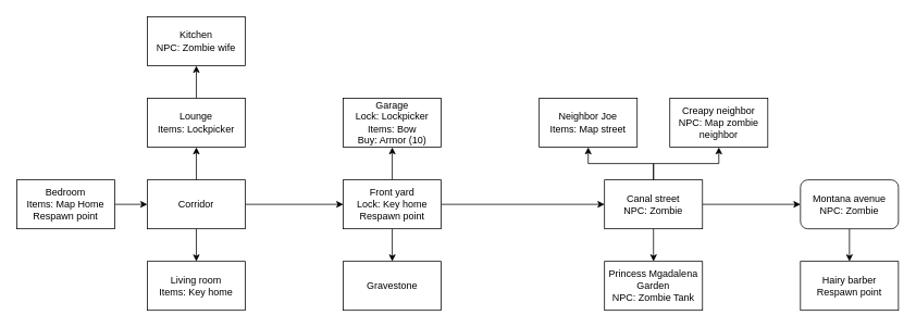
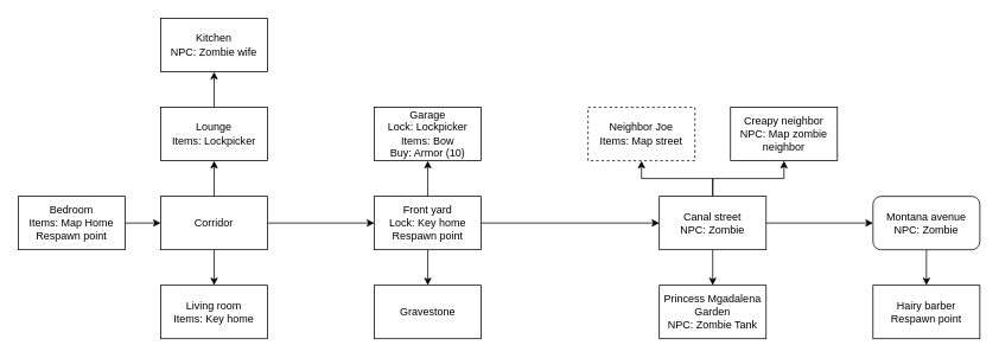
  <mxCell id="0" />
  <mxCell id="1" parent="0" />
  <mxCell id="2" style="edgeStyle=orthogonalEdgeStyle;rounded=0;orthogonalLoop=1;jettySize=auto;html=1;entryX=0;entryY=0.5;entryDx=0;entryDy=0;" parent="1" source="3" target="10" edge="1"><mxGeometry relative="1" as="geometry" /></mxCell>
  <mxCell id="3" value="&lt;div&gt;Bedroom&lt;/div&gt;&lt;div&gt;Items: Map Home&lt;br&gt;&lt;/div&gt;&lt;div&gt;Respawn point&lt;br&gt;&lt;/div&gt;" style="rounded=0;whiteSpace=wrap;html=1;" parent="1" vertex="1"><mxGeometry x="20" y="220" width="120" height="60" as="geometry" /></mxCell>
  <mxCell id="4" value="&lt;div&gt;Kitchen&lt;/div&gt;&lt;div&gt;NPC: Zombie wife&lt;br&gt;&lt;/div&gt;" style="rounded=0;whiteSpace=wrap;html=1;" parent="1" vertex="1"><mxGeometry x="180" y="20" width="120" height="60" as="geometry" /></mxCell>
  <mxCell id="5" style="edgeStyle=orthogonalEdgeStyle;rounded=0;orthogonalLoop=1;jettySize=auto;html=1;entryX=0.5;entryY=1;entryDx=0;entryDy=0;" parent="1" source="6" target="4" edge="1"><mxGeometry relative="1" as="geometry" /></mxCell>
  <mxCell id="6" value="&lt;div&gt;Lounge&lt;/div&gt;&lt;div&gt;Items: Lockpicker&lt;br&gt;&lt;/div&gt;" style="rounded=0;whiteSpace=wrap;html=1;" parent="1" vertex="1"><mxGeometry x="180" y="120" width="120" height="60" as="geometry" /></mxCell>
  <mxCell id="7" style="edgeStyle=orthogonalEdgeStyle;rounded=0;orthogonalLoop=1;jettySize=auto;html=1;entryX=0.5;entryY=1;entryDx=0;entryDy=0;" parent="1" source="10" target="6" edge="1"><mxGeometry relative="1" as="geometry" /></mxCell>
  <mxCell id="8" style="edgeStyle=orthogonalEdgeStyle;rounded=0;orthogonalLoop=1;jettySize=auto;html=1;entryX=0.5;entryY=0;entryDx=0;entryDy=0;" parent="1" source="10" target="11" edge="1"><mxGeometry relative="1" as="geometry"><Array as="points"><mxPoint x="240" y="320" /><mxPoint x="240" y="320" /></Array></mxGeometry></mxCell>
  <mxCell id="9" style="edgeStyle=orthogonalEdgeStyle;rounded=0;orthogonalLoop=1;jettySize=auto;html=1;entryX=0;entryY=0.5;entryDx=0;entryDy=0;" parent="1" source="10" target="15" edge="1"><mxGeometry relative="1" as="geometry" /></mxCell>
  <mxCell id="10" value="Corridor" style="rounded=0;whiteSpace=wrap;html=1;" parent="1" vertex="1"><mxGeometry x="180" y="220" width="120" height="60" as="geometry" /></mxCell>
  <mxCell id="11" value="&lt;div&gt;Living room&lt;/div&gt;&lt;div&gt;Items: Key home&lt;br&gt;&lt;/div&gt;" style="rounded=0;whiteSpace=wrap;html=1;" parent="1" vertex="1"><mxGeometry x="180" y="320" width="120" height="60" as="geometry" /></mxCell>
  <mxCell id="12" style="edgeStyle=orthogonalEdgeStyle;rounded=0;orthogonalLoop=1;jettySize=auto;html=1;entryX=0.5;entryY=1;entryDx=0;entryDy=0;" parent="1" source="15" target="16" edge="1"><mxGeometry relative="1" as="geometry" /></mxCell>
  <mxCell id="13" style="edgeStyle=orthogonalEdgeStyle;rounded=0;orthogonalLoop=1;jettySize=auto;html=1;entryX=0.5;entryY=0;entryDx=0;entryDy=0;" parent="1" source="15" target="17" edge="1"><mxGeometry relative="1" as="geometry" /></mxCell>
  <mxCell id="14" style="edgeStyle=orthogonalEdgeStyle;rounded=0;orthogonalLoop=1;jettySize=auto;html=1;entryX=0;entryY=0.5;entryDx=0;entryDy=0;" parent="1" source="15" target="22" edge="1"><mxGeometry relative="1" as="geometry" /></mxCell>
  <mxCell id="15" value="&lt;div&gt;Front yard&lt;/div&gt;&lt;div&gt;Lock: Key home&lt;/div&gt;Respawn point" style="rounded=0;whiteSpace=wrap;html=1;" parent="1" vertex="1"><mxGeometry x="420" y="220" width="120" height="60" as="geometry" /></mxCell>
  <mxCell id="16" value="&lt;div&gt;Garage&lt;/div&gt;&lt;div&gt;Lock: Lockpicker&lt;br&gt;&lt;/div&gt;&lt;div&gt;Items: Bow&lt;/div&gt;&lt;div&gt;Buy: Armor (10)&lt;br&gt;&lt;/div&gt;" style="rounded=0;whiteSpace=wrap;html=1;" parent="1" vertex="1"><mxGeometry x="420" y="120" width="120" height="60" as="geometry" /></mxCell>
  <mxCell id="17" value="Gravestone" style="rounded=0;whiteSpace=wrap;html=1;" parent="1" vertex="1"><mxGeometry x="420" y="320" width="120" height="60" as="geometry" /></mxCell>
  <mxCell id="18" style="edgeStyle=orthogonalEdgeStyle;rounded=0;orthogonalLoop=1;jettySize=auto;html=1;entryX=0.5;entryY=1;entryDx=0;entryDy=0;" parent="1" source="22" target="23" edge="1"><mxGeometry relative="1" as="geometry" /></mxCell>
  <mxCell id="19" style="edgeStyle=orthogonalEdgeStyle;rounded=0;orthogonalLoop=1;jettySize=auto;html=1;entryX=0.5;entryY=0;entryDx=0;entryDy=0;" parent="1" source="22" target="24" edge="1"><mxGeometry relative="1" as="geometry" /></mxCell>
  <mxCell id="20" style="edgeStyle=orthogonalEdgeStyle;rounded=0;orthogonalLoop=1;jettySize=auto;html=1;entryX=0.5;entryY=1;entryDx=0;entryDy=0;" parent="1" source="22" target="27" edge="1"><mxGeometry relative="1" as="geometry" /></mxCell>
  <mxCell id="21" style="edgeStyle=orthogonalEdgeStyle;rounded=0;orthogonalLoop=1;jettySize=auto;html=1;entryX=0;entryY=0.5;entryDx=0;entryDy=0;" parent="1" source="22" target="26" edge="1"><mxGeometry relative="1" as="geometry" /></mxCell>
  <mxCell id="22" value="&lt;div&gt;Canal street&lt;br&gt;&lt;/div&gt;NPC: Zombie" style="rounded=0;whiteSpace=wrap;html=1;" parent="1" vertex="1"><mxGeometry x="740" y="220" width="120" height="60" as="geometry" /></mxCell>
- <mxCell id="23" value="&lt;div&gt;Neighbor Joe&lt;br&gt;&lt;/div&gt;Items: Map street" style="rounded=0;whiteSpace=wrap;html=1;" parent="1" vertex="1"><mxGeometry x="660" y="120" width="120" height="60" as="geometry" /></mxCell>
+ <mxCell id="23" value="&lt;div&gt;Neighbor Joe&lt;br&gt;&lt;/div&gt;Items: Map street" style="rounded=0;whiteSpace=wrap;html=1;dashed=1;" parent="1" vertex="1"><mxGeometry x="660" y="120" width="120" height="60" as="geometry" /></mxCell>
  <mxCell id="24" value="&lt;div&gt;Princess Mgadalena Garden&lt;/div&gt;&lt;div&gt;NPC: Zombie Tank&lt;br&gt;&lt;/div&gt;" style="rounded=0;whiteSpace=wrap;html=1;" parent="1" vertex="1"><mxGeometry x="740" y="320" width="120" height="60" as="geometry" /></mxCell>
  <mxCell id="25" style="edgeStyle=orthogonalEdgeStyle;rounded=0;orthogonalLoop=1;jettySize=auto;html=1;entryX=0.5;entryY=0;entryDx=0;entryDy=0;" edge="1" parent="1" source="26" target="28"><mxGeometry relative="1" as="geometry" /></mxCell>
  <mxCell id="26" value="&lt;div&gt;&lt;span itemprop=&quot;text&quot;&gt;Montana avenue&lt;/span&gt;&lt;/div&gt;NPC: Zombie" style="whiteSpace=wrap;html=1;rounded=1;" parent="1" vertex="1"><mxGeometry x="980" y="220" width="120" height="60" as="geometry" /></mxCell>
  <mxCell id="27" value="&lt;div&gt;Creapy neighbor&lt;/div&gt;&lt;div&gt;NPC: Map zombie neighbor&lt;/div&gt;" style="rounded=0;whiteSpace=wrap;html=1;" parent="1" vertex="1"><mxGeometry x="820" y="120" width="120" height="60" as="geometry" /></mxCell>
  <mxCell id="28" value="Hairy barber&lt;br&gt;&lt;div&gt;Respawn point&lt;br&gt;&lt;/div&gt;" style="rounded=0;whiteSpace=wrap;html=1;" vertex="1" parent="1"><mxGeometry x="980" y="320" width="120" height="60" as="geometry" /></mxCell>
